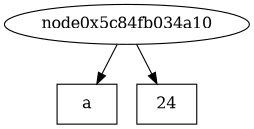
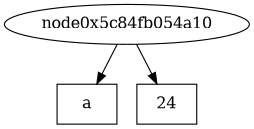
  digraph {
    rankdir=HR
    node [rang=1 shape=rectangle]
    n1 [label=a]
    n2 [label=24]
-   node0x5c84fb034a10 [rang="" shape=""]
+   node0x5c84fb034a10 [label=node0x5c84fb054a10 rang="" shape=""]
    node0x5c84fb034a10 -> n1
    node0x5c84fb034a10 -> n2
  }
